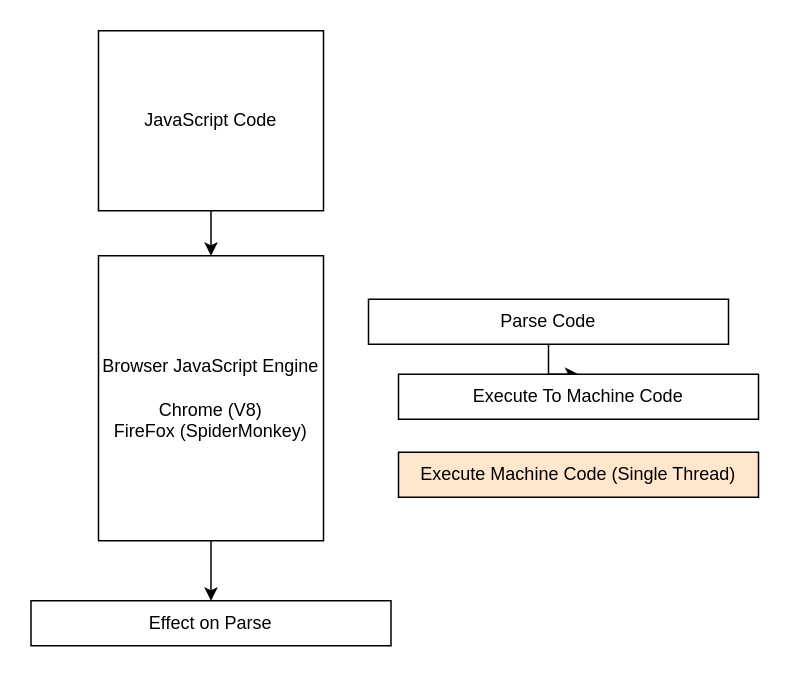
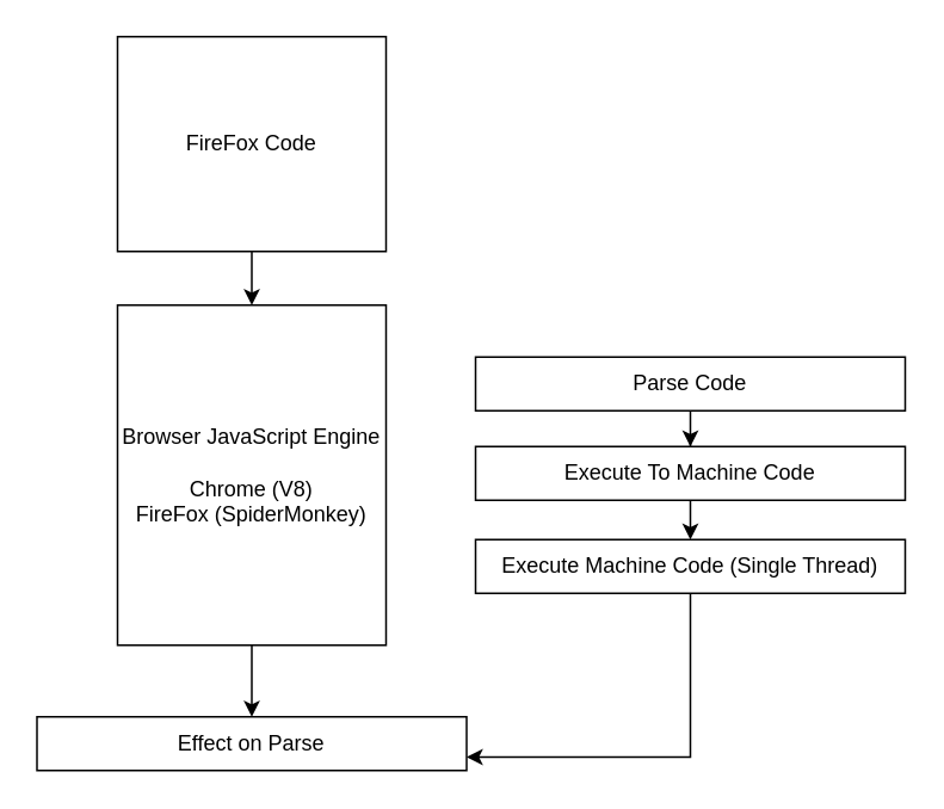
  <mxCell id="0" />
  <mxCell id="1" parent="0" />
  <mxCell id="2" value="" style="edgeStyle=orthogonalEdgeStyle;rounded=0;orthogonalLoop=1;jettySize=auto;html=1;" edge="1" parent="1" source="3" target="12"><mxGeometry relative="1" as="geometry" /></mxCell>
  <mxCell id="3" value="Browser JavaScript Engine&lt;br&gt;&lt;br&gt;Chrome (V8)&lt;br&gt;FireFox (SpiderMonkey)" style="rounded=0;whiteSpace=wrap;html=1;" parent="1" vertex="1"><mxGeometry x="65" y="170" width="150" height="190" as="geometry" /></mxCell>
  <mxCell id="4" value="" style="edgeStyle=orthogonalEdgeStyle;rounded=0;orthogonalLoop=1;jettySize=auto;html=1;" edge="1" parent="1" source="5" target="3"><mxGeometry relative="1" as="geometry" /></mxCell>
- <mxCell id="5" value="JavaScript Code" style="rounded=0;whiteSpace=wrap;html=1;" vertex="1" parent="1"><mxGeometry x="65" y="20" width="150" height="120" as="geometry" /></mxCell>
+ <mxCell id="5" value="FireFox Code" style="rounded=0;whiteSpace=wrap;html=1;" vertex="1" parent="1"><mxGeometry x="65" y="20" width="150" height="120" as="geometry" /></mxCell>
  <mxCell id="6" value="" style="edgeStyle=orthogonalEdgeStyle;rounded=0;orthogonalLoop=1;jettySize=auto;html=1;" edge="1" parent="1" source="7" target="9"><mxGeometry relative="1" as="geometry" /></mxCell>
- <mxCell id="7" value="Parse Code" style="rounded=0;whiteSpace=wrap;html=1;" vertex="1" parent="1"><mxGeometry x="245" y="199" width="240" height="30" as="geometry" /></mxCell>
+ <mxCell id="7" value="Parse Code" style="rounded=0;whiteSpace=wrap;html=1;" vertex="1" parent="1"><mxGeometry x="265" y="199" width="240" height="30" as="geometry" /></mxCell>
+ <mxCell id="8" value="" style="edgeStyle=orthogonalEdgeStyle;rounded=0;orthogonalLoop=1;jettySize=auto;html=1;" edge="1" parent="1" source="9" target="11"><mxGeometry relative="1" as="geometry" /></mxCell>
  <mxCell id="9" value="Execute To Machine Code" style="rounded=0;whiteSpace=wrap;html=1;" vertex="1" parent="1"><mxGeometry x="265" y="249" width="240" height="30" as="geometry" /></mxCell>
- <mxCell id="11" value="Execute Machine Code (Single Thread)" style="rounded=0;whiteSpace=wrap;html=1;fillColor=#ffe6cc;" vertex="1" parent="1"><mxGeometry x="265" y="301" width="240" height="30" as="geometry" /></mxCell>
+ <mxCell id="10" style="edgeStyle=orthogonalEdgeStyle;rounded=0;orthogonalLoop=1;jettySize=auto;html=1;entryX=1;entryY=0.75;entryDx=0;entryDy=0;exitX=0.5;exitY=1;exitDx=0;exitDy=0;" edge="1" parent="1" source="11" target="12"><mxGeometry relative="1" as="geometry" /></mxCell>
+ <mxCell id="11" value="Execute Machine Code (Single Thread)" style="rounded=0;whiteSpace=wrap;html=1;" vertex="1" parent="1"><mxGeometry x="265" y="301" width="240" height="30" as="geometry" /></mxCell>
  <mxCell id="12" value="Effect on Parse" style="rounded=0;whiteSpace=wrap;html=1;" vertex="1" parent="1"><mxGeometry x="20" y="400" width="240" height="30" as="geometry" /></mxCell>
